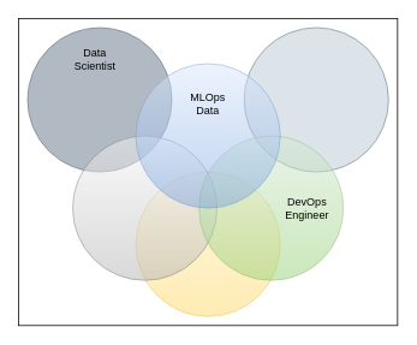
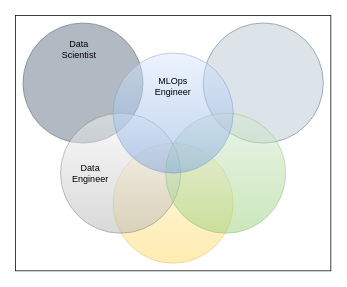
  <mxCell id="0" />
  <mxCell id="1" parent="0" />
  <mxCell id="2" value="" style="group" parent="1" vertex="1" connectable="0"><mxGeometry x="20" y="20" width="420" height="340" as="geometry" /></mxCell>
  <mxCell id="3" value="" style="rounded=0;whiteSpace=wrap;html=1;fillStyle=auto;" parent="2" vertex="1"><mxGeometry width="420" height="340" as="geometry" /></mxCell>
  <mxCell id="4" value="" style="ellipse;whiteSpace=wrap;html=1;aspect=fixed;fillStyle=solid;fillColor=#fff2cc;strokeColor=#d6b656;opacity=50;gradientColor=#ffd966;" parent="2" vertex="1"><mxGeometry x="130" y="170" width="160" height="160" as="geometry" /></mxCell>
  <mxCell id="5" value="" style="ellipse;whiteSpace=wrap;html=1;aspect=fixed;fillStyle=solid;fillColor=#647687;strokeColor=#314354;opacity=50;fontColor=#ffffff;" parent="2" vertex="1"><mxGeometry x="10" y="10" width="160" height="160" as="geometry" /></mxCell>
  <mxCell id="6" value="" style="ellipse;whiteSpace=wrap;html=1;aspect=fixed;fillStyle=solid;fillColor=#bac8d3;strokeColor=#23445d;opacity=50;" parent="2" vertex="1"><mxGeometry x="250" y="10" width="160" height="160" as="geometry" /></mxCell>
  <mxCell id="7" value="" style="ellipse;whiteSpace=wrap;html=1;aspect=fixed;fillStyle=solid;fillColor=#f5f5f5;strokeColor=#666666;opacity=50;gradientColor=#b3b3b3;" parent="2" vertex="1"><mxGeometry x="60" y="130" width="160" height="160" as="geometry" /></mxCell>
  <mxCell id="8" value="" style="ellipse;whiteSpace=wrap;html=1;aspect=fixed;fillStyle=solid;fillColor=#d5e8d4;strokeColor=#82b366;opacity=50;gradientColor=#97d077;" parent="2" vertex="1"><mxGeometry x="200" y="130" width="160" height="160" as="geometry" /></mxCell>
  <mxCell id="9" value="" style="ellipse;whiteSpace=wrap;html=1;aspect=fixed;fillStyle=solid;fillColor=#dae8fc;strokeColor=#6c8ebf;opacity=50;gradientColor=#7ea6e0;" parent="2" vertex="1"><mxGeometry x="130" y="50" width="160" height="160" as="geometry" /></mxCell>
  <mxCell id="10" value="Data Scientist" style="text;html=1;strokeColor=none;fillColor=none;align=center;verticalAlign=middle;whiteSpace=wrap;rounded=0;opacity=50;" parent="2" vertex="1"><mxGeometry x="55" y="30" width="60" height="30" as="geometry" /></mxCell>
- <mxCell id="11" value="MLOps Data" style="text;html=1;strokeColor=none;fillColor=none;align=center;verticalAlign=middle;whiteSpace=wrap;rounded=0;opacity=50;" parent="2" vertex="1"><mxGeometry x="180" y="80" width="60" height="30" as="geometry" /></mxCell>
- <mxCell id="12" value="DevOps Engineer" style="text;html=1;strokeColor=none;fillColor=none;align=center;verticalAlign=middle;whiteSpace=wrap;rounded=0;opacity=50;" parent="2" vertex="1"><mxGeometry x="290" y="195" width="60" height="30" as="geometry" /></mxCell>
+ <mxCell id="11" value="MLOps Engineer" style="text;html=1;strokeColor=none;fillColor=none;align=center;verticalAlign=middle;whiteSpace=wrap;rounded=0;opacity=50;" parent="2" vertex="1"><mxGeometry x="180" y="80" width="60" height="30" as="geometry" /></mxCell>
+ <mxCell id="13" value="Data Engineer" style="text;html=1;strokeColor=none;fillColor=none;align=center;verticalAlign=middle;whiteSpace=wrap;rounded=0;opacity=50;" parent="2" vertex="1"><mxGeometry x="70" y="195" width="60" height="30" as="geometry" /></mxCell>
